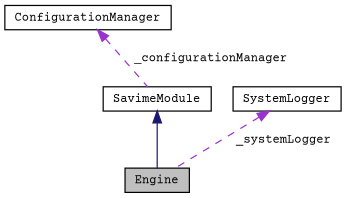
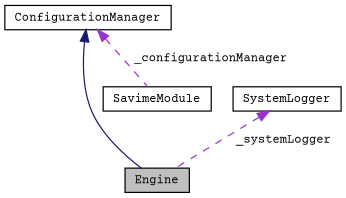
  digraph {
    fontname="Courier Prime"
    node [color=black fillcolor=white fontname="Courier Prime" fontsize=10 shape=record style=filled]
    edge [color=darkorchid3 dir=back fontname="Courier Prime" fontsize=10 labelfontname=Helvetica labelfontsize=10 style=dashed]
    n1 [fillcolor=grey75 fontcolor=black height=0.2 label=Engine width=0.4]
    n2 [height=0.2 label=SavimeModule width=0.4]
    n3 [height=0.2 label=SystemLogger width=0.4]
    n4 [height=0.2 label=ConfigurationManager width=0.4]
-   n2 -> n1 [color=midnightblue style=solid]
+   n4 -> n1 [color=midnightblue style=solid]
    n3 -> n1 [label=" _systemLogger"]
    n4 -> n2 [label=" _configurationManager"]
  }
